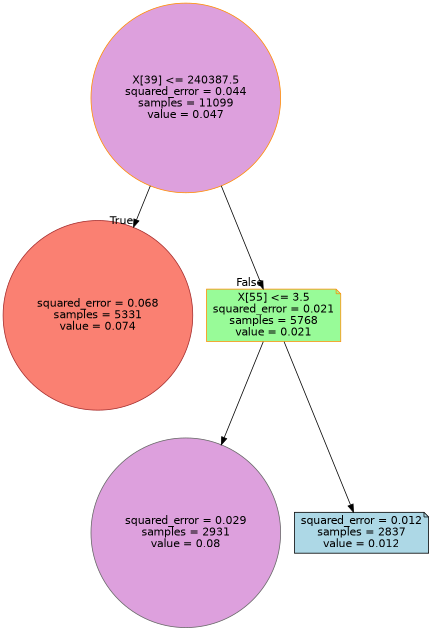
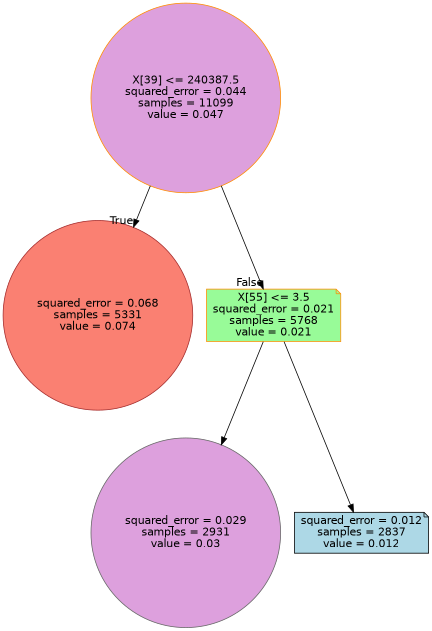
  digraph {
    node [fontname=helvetica shape=circle style=filled fillcolor=plum color=darkorange]
    edge [fontname=helvetica]
    n1 [label="X[39] <= 240387.5\nsquared_error = 0.044\nsamples = 11099\nvalue = 0.047"]
    n2 [label="squared_error = 0.068\nsamples = 5331\nvalue = 0.074" fillcolor=salmon color=brown]
    n3 [label="X[55] <= 3.5\nsquared_error = 0.021\nsamples = 5768\nvalue = 0.021" shape=note fillcolor=palegreen]
-   n4 [label="squared_error = 0.029\nsamples = 2931\nvalue = 0.08" color=gray40]
+   n4 [label="squared_error = 0.029\nsamples = 2931\nvalue = 0.03" color=gray40]
    n5 [label="squared_error = 0.012\nsamples = 2837\nvalue = 0.012" shape=note fillcolor=lightblue color=black]
    n1 -> n2 [headlabel=True labelangle=45 labeldistance=2.5]
    n1 -> n3 [headlabel=False labelangle=-45 labeldistance=2.5]
    n3 -> n4
    n3 -> n5
  }
